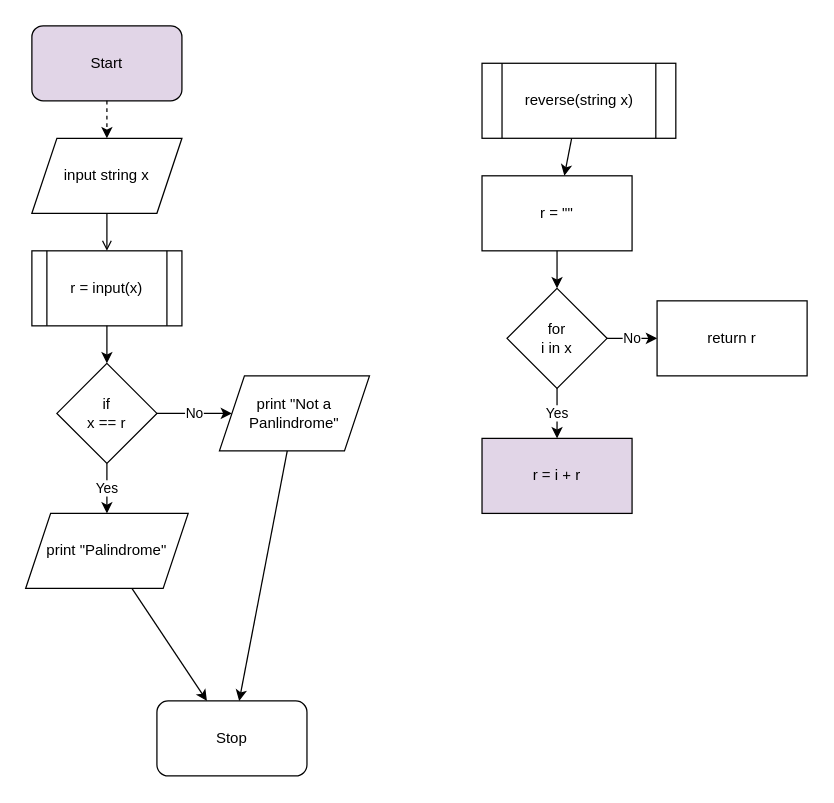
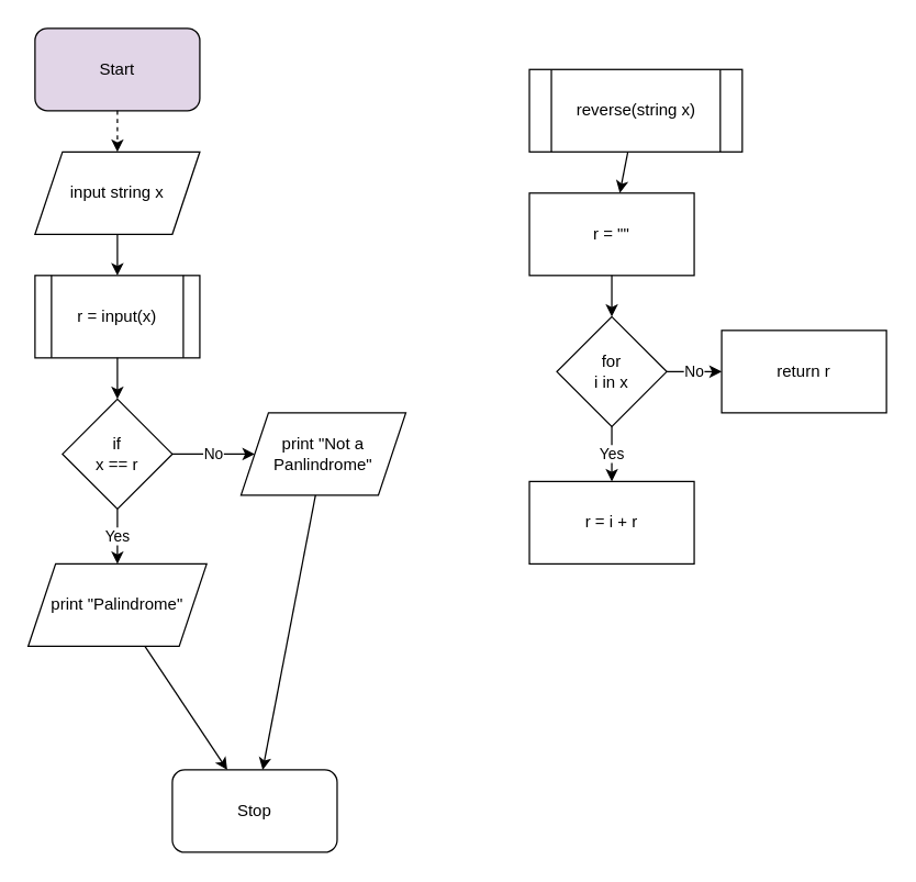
  <mxCell id="0" />
  <mxCell id="1" parent="0" />
  <mxCell id="2" value="Start" style="rounded=1;whiteSpace=wrap;html=1;fillColor=#e1d5e7;" vertex="1" parent="1"><mxGeometry x="25" y="20" width="120" height="60" as="geometry" /></mxCell>
  <mxCell id="3" value="input string x" style="shape=parallelogram;perimeter=parallelogramPerimeter;whiteSpace=wrap;html=1;fixedSize=1;" vertex="1" parent="1"><mxGeometry x="25" y="110" width="120" height="60" as="geometry" /></mxCell>
  <mxCell id="4" value="r = input(x)" style="shape=process;whiteSpace=wrap;html=1;backgroundOutline=1;" vertex="1" parent="1"><mxGeometry x="25" y="200" width="120" height="60" as="geometry" /></mxCell>
  <mxCell id="5" value="if&lt;br&gt;x == r" style="rhombus;whiteSpace=wrap;html=1;" vertex="1" parent="1"><mxGeometry x="45" y="290" width="80" height="80" as="geometry" /></mxCell>
  <mxCell id="6" value="print &quot;Palindrome&quot;" style="shape=parallelogram;perimeter=parallelogramPerimeter;whiteSpace=wrap;html=1;fixedSize=1;" vertex="1" parent="1"><mxGeometry x="20" y="410" width="130" height="60" as="geometry" /></mxCell>
  <mxCell id="7" value="print &quot;Not a Panlindrome&quot;" style="shape=parallelogram;perimeter=parallelogramPerimeter;whiteSpace=wrap;html=1;fixedSize=1;" vertex="1" parent="1"><mxGeometry x="175" y="300" width="120" height="60" as="geometry" /></mxCell>
  <mxCell id="8" value="Stop" style="rounded=1;whiteSpace=wrap;html=1;" vertex="1" parent="1"><mxGeometry x="125" y="560" width="120" height="60" as="geometry" /></mxCell>
  <mxCell id="9" value="" style="endArrow=classic;html=1;dashed=1;" edge="1" parent="1" source="2" target="3"><mxGeometry width="50" height="50" relative="1" as="geometry"><mxPoint x="485" y="390" as="sourcePoint" /><mxPoint x="535" y="340" as="targetPoint" /></mxGeometry></mxCell>
- <mxCell id="10" value="" style="endArrow=open;html=1;" edge="1" parent="1" source="3" target="4"><mxGeometry width="50" height="50" relative="1" as="geometry"><mxPoint x="485" y="390" as="sourcePoint" /><mxPoint x="535" y="340" as="targetPoint" /></mxGeometry></mxCell>
+ <mxCell id="10" value="" style="endArrow=classic;html=1;" edge="1" parent="1" source="3" target="4"><mxGeometry width="50" height="50" relative="1" as="geometry"><mxPoint x="485" y="390" as="sourcePoint" /><mxPoint x="535" y="340" as="targetPoint" /></mxGeometry></mxCell>
  <mxCell id="11" value="" style="endArrow=classic;html=1;" edge="1" parent="1" source="4" target="5"><mxGeometry width="50" height="50" relative="1" as="geometry"><mxPoint x="485" y="390" as="sourcePoint" /><mxPoint x="535" y="340" as="targetPoint" /></mxGeometry></mxCell>
  <mxCell id="12" value="No" style="endArrow=classic;html=1;" edge="1" parent="1" source="5" target="7"><mxGeometry width="50" height="50" relative="1" as="geometry"><mxPoint x="485" y="390" as="sourcePoint" /><mxPoint x="225" y="330" as="targetPoint" /></mxGeometry></mxCell>
  <mxCell id="13" value="Yes" style="endArrow=classic;html=1;" edge="1" parent="1" source="5" target="6"><mxGeometry width="50" height="50" relative="1" as="geometry"><mxPoint x="485" y="390" as="sourcePoint" /><mxPoint x="535" y="340" as="targetPoint" /></mxGeometry></mxCell>
  <mxCell id="14" value="" style="endArrow=classic;html=1;" edge="1" parent="1" source="6" target="8"><mxGeometry width="50" height="50" relative="1" as="geometry"><mxPoint x="485" y="390" as="sourcePoint" /><mxPoint x="535" y="340" as="targetPoint" /></mxGeometry></mxCell>
  <mxCell id="15" value="" style="endArrow=classic;html=1;" edge="1" parent="1" source="7" target="8"><mxGeometry width="50" height="50" relative="1" as="geometry"><mxPoint x="485" y="390" as="sourcePoint" /><mxPoint x="535" y="340" as="targetPoint" /></mxGeometry></mxCell>
  <mxCell id="16" value="reverse(string x)" style="shape=process;whiteSpace=wrap;html=1;backgroundOutline=1;" vertex="1" parent="1"><mxGeometry x="385" y="50" width="155" height="60" as="geometry" /></mxCell>
  <mxCell id="17" value="r = &quot;&quot;" style="rounded=0;whiteSpace=wrap;html=1;" vertex="1" parent="1"><mxGeometry x="385" y="140" width="120" height="60" as="geometry" /></mxCell>
  <mxCell id="18" value="for&lt;br&gt;i in x" style="rhombus;whiteSpace=wrap;html=1;" vertex="1" parent="1"><mxGeometry x="405" y="230" width="80" height="80" as="geometry" /></mxCell>
- <mxCell id="19" value="r = i + r" style="rounded=0;whiteSpace=wrap;html=1;fillColor=#e1d5e7;" vertex="1" parent="1"><mxGeometry x="385" y="350" width="120" height="60" as="geometry" /></mxCell>
+ <mxCell id="19" value="r = i + r" style="rounded=0;whiteSpace=wrap;html=1;" vertex="1" parent="1"><mxGeometry x="385" y="350" width="120" height="60" as="geometry" /></mxCell>
  <mxCell id="20" value="return r" style="rounded=0;whiteSpace=wrap;html=1;" vertex="1" parent="1"><mxGeometry x="525" y="240" width="120" height="60" as="geometry" /></mxCell>
  <mxCell id="21" value="" style="endArrow=classic;html=1;" edge="1" parent="1" source="16" target="17"><mxGeometry width="50" height="50" relative="1" as="geometry"><mxPoint x="375" y="380" as="sourcePoint" /><mxPoint x="425" y="330" as="targetPoint" /></mxGeometry></mxCell>
  <mxCell id="22" value="" style="endArrow=classic;html=1;" edge="1" parent="1" source="17" target="18"><mxGeometry width="50" height="50" relative="1" as="geometry"><mxPoint x="375" y="380" as="sourcePoint" /><mxPoint x="425" y="330" as="targetPoint" /></mxGeometry></mxCell>
  <mxCell id="23" value="Yes" style="endArrow=classic;html=1;" edge="1" parent="1" source="18" target="19"><mxGeometry width="50" height="50" relative="1" as="geometry"><mxPoint x="375" y="380" as="sourcePoint" /><mxPoint x="425" y="330" as="targetPoint" /></mxGeometry></mxCell>
  <mxCell id="24" value="No" style="endArrow=classic;html=1;" edge="1" parent="1" source="18" target="20"><mxGeometry width="50" height="50" relative="1" as="geometry"><mxPoint x="375" y="380" as="sourcePoint" /><mxPoint x="425" y="330" as="targetPoint" /></mxGeometry></mxCell>
